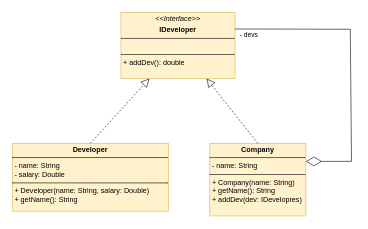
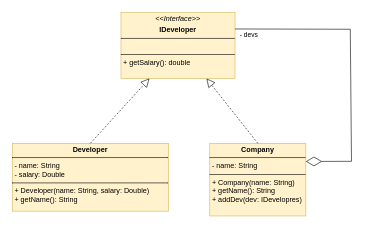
  <mxCell id="0" />
  <mxCell id="1" parent="0" />
- <mxCell id="2" value="&lt;p style=&quot;margin:0px;margin-top:4px;text-align:center;&quot;&gt;&lt;i&gt;&amp;lt;&amp;lt;Interface&amp;gt;&amp;gt;&lt;/i&gt;&lt;b&gt;&lt;br&gt;&lt;/b&gt;&lt;/p&gt;&lt;p style=&quot;margin:0px;margin-top:4px;text-align:center;&quot;&gt;&lt;b&gt;IDeveloper&lt;/b&gt;&lt;br&gt;&lt;/p&gt;&lt;hr size=&quot;1&quot; style=&quot;border-style:solid;&quot;&gt;&lt;p style=&quot;margin:0px;margin-left:4px;&quot;&gt;&lt;br&gt;&lt;/p&gt;&lt;hr size=&quot;1&quot; style=&quot;border-style:solid;&quot;&gt;&lt;p style=&quot;margin:0px;margin-left:4px;&quot;&gt;+ addDev(): double&lt;br&gt;&lt;/p&gt;" style="verticalAlign=top;align=left;overflow=fill;html=1;whiteSpace=wrap;fillColor=#fff2cc;strokeColor=#d6b656;" vertex="1" parent="1"><mxGeometry x="201" y="20" width="190" height="110" as="geometry" /></mxCell>
+ <mxCell id="2" value="&lt;p style=&quot;margin:0px;margin-top:4px;text-align:center;&quot;&gt;&lt;i&gt;&amp;lt;&amp;lt;Interface&amp;gt;&amp;gt;&lt;/i&gt;&lt;b&gt;&lt;br&gt;&lt;/b&gt;&lt;/p&gt;&lt;p style=&quot;margin:0px;margin-top:4px;text-align:center;&quot;&gt;&lt;b&gt;IDeveloper&lt;/b&gt;&lt;br&gt;&lt;/p&gt;&lt;hr size=&quot;1&quot; style=&quot;border-style:solid;&quot;&gt;&lt;p style=&quot;margin:0px;margin-left:4px;&quot;&gt;&lt;br&gt;&lt;/p&gt;&lt;hr size=&quot;1&quot; style=&quot;border-style:solid;&quot;&gt;&lt;p style=&quot;margin:0px;margin-left:4px;&quot;&gt;+ getSalary(): double&lt;br&gt;&lt;/p&gt;" style="verticalAlign=top;align=left;overflow=fill;html=1;whiteSpace=wrap;fillColor=#fff2cc;strokeColor=#d6b656;" vertex="1" parent="1"><mxGeometry x="201" y="20" width="190" height="110" as="geometry" /></mxCell>
  <mxCell id="3" value="&lt;p style=&quot;margin:0px;margin-top:4px;text-align:center;&quot;&gt;&lt;b&gt;Developer&lt;/b&gt;&lt;/p&gt;&lt;hr size=&quot;1&quot; style=&quot;border-style:solid;&quot;&gt;&lt;p style=&quot;margin:0px;margin-left:4px;&quot;&gt;- name: String&lt;/p&gt;&lt;p style=&quot;margin:0px;margin-left:4px;&quot;&gt;- salary: Double&lt;br&gt;&lt;/p&gt;&lt;hr size=&quot;1&quot; style=&quot;border-style:solid;&quot;&gt;&lt;p style=&quot;margin:0px;margin-left:4px;&quot;&gt;+ Developer(name: String, salary: Double)&lt;/p&gt;&lt;p style=&quot;margin:0px;margin-left:4px;&quot;&gt;+ getName(): String&lt;br&gt;&lt;/p&gt;" style="verticalAlign=top;align=left;overflow=fill;html=1;whiteSpace=wrap;fillColor=#fff2cc;strokeColor=#d6b656;" vertex="1" parent="1"><mxGeometry x="20" y="238" width="260" height="113" as="geometry" /></mxCell>
  <mxCell id="4" value="" style="endArrow=block;dashed=1;endFill=0;endSize=12;html=1;rounded=0;entryX=0.25;entryY=1;entryDx=0;entryDy=0;exitX=0.5;exitY=0;exitDx=0;exitDy=0;" edge="1" parent="1" source="3" target="2"><mxGeometry width="160" relative="1" as="geometry"><mxPoint x="214" y="394" as="sourcePoint" /><mxPoint x="374" y="394" as="targetPoint" /></mxGeometry></mxCell>
  <mxCell id="5" value="&lt;p style=&quot;margin:0px;margin-top:4px;text-align:center;&quot;&gt;&lt;b&gt;Company&lt;/b&gt;&lt;/p&gt;&lt;hr size=&quot;1&quot; style=&quot;border-style:solid;&quot;&gt;&lt;p style=&quot;margin:0px;margin-left:4px;&quot;&gt;- name: String&lt;br&gt;&lt;/p&gt;&lt;hr size=&quot;1&quot; style=&quot;border-style:solid;&quot;&gt;&lt;p style=&quot;margin:0px;margin-left:4px;&quot;&gt;+ Company(name: String)&lt;/p&gt;&lt;p style=&quot;margin:0px;margin-left:4px;&quot;&gt;+ getName(): String&lt;/p&gt;&lt;p style=&quot;margin:0px;margin-left:4px;&quot;&gt;+ addDev(dev: IDevelopres)&lt;/p&gt;" style="verticalAlign=top;align=left;overflow=fill;html=1;whiteSpace=wrap;fillColor=#fff2cc;strokeColor=#d6b656;" vertex="1" parent="1"><mxGeometry x="349" y="238" width="160" height="121" as="geometry" /></mxCell>
  <mxCell id="6" value="" style="endArrow=block;dashed=1;endFill=0;endSize=12;html=1;rounded=0;entryX=0.75;entryY=1;entryDx=0;entryDy=0;exitX=0.5;exitY=0;exitDx=0;exitDy=0;" edge="1" parent="1" source="5" target="2"><mxGeometry width="160" relative="1" as="geometry"><mxPoint x="214" y="394" as="sourcePoint" /><mxPoint x="374" y="394" as="targetPoint" /></mxGeometry></mxCell>
  <mxCell id="7" value="" style="endArrow=diamondThin;endFill=0;endSize=24;html=1;rounded=0;entryX=1;entryY=0.25;entryDx=0;entryDy=0;exitX=1;exitY=0.25;exitDx=0;exitDy=0;" edge="1" parent="1" source="2" target="5"><mxGeometry width="160" relative="1" as="geometry"><mxPoint x="214" y="394" as="sourcePoint" /><mxPoint x="374" y="394" as="targetPoint" /><Array as="points"><mxPoint x="583" y="48" /><mxPoint x="585" y="268" /></Array></mxGeometry></mxCell>
  <mxCell id="8" value="- devs" style="edgeLabel;html=1;align=center;verticalAlign=middle;resizable=0;points=[];" vertex="1" connectable="0" parent="7"><mxGeometry x="-0.68" y="2" relative="1" as="geometry"><mxPoint x="-56" y="11" as="offset" /></mxGeometry></mxCell>
